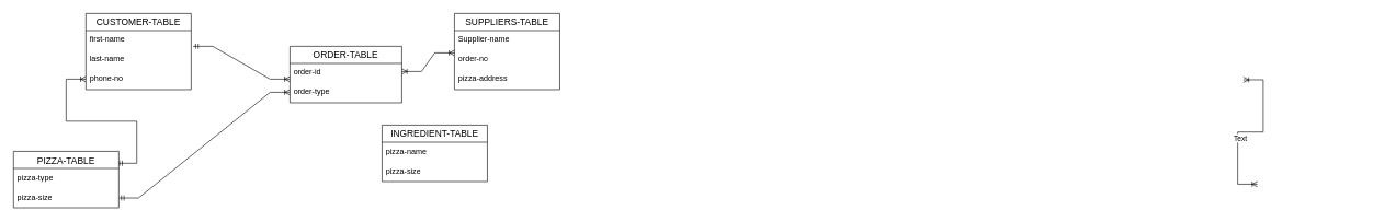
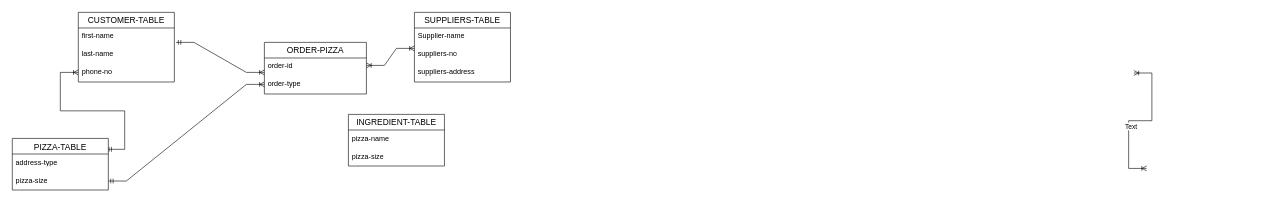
  <mxCell id="0" />
  <mxCell id="1" parent="0" />
- <mxCell id="2" value="ORDER-TABLE" style="swimlane;fontStyle=0;childLayout=stackLayout;horizontal=1;startSize=26;horizontalStack=0;resizeParent=1;resizeParentMax=0;resizeLast=0;collapsible=1;marginBottom=0;align=center;fontSize=14;" vertex="1" parent="1"><mxGeometry x="440" y="70" width="170" height="86" as="geometry" /></mxCell>
+ <mxCell id="2" value="ORDER-PIZZA" style="swimlane;fontStyle=0;childLayout=stackLayout;horizontal=1;startSize=26;horizontalStack=0;resizeParent=1;resizeParentMax=0;resizeLast=0;collapsible=1;marginBottom=0;align=center;fontSize=14;" vertex="1" parent="1"><mxGeometry x="440" y="70" width="170" height="86" as="geometry" /></mxCell>
  <mxCell id="3" value="order-id" style="text;strokeColor=none;fillColor=none;spacingLeft=4;spacingRight=4;overflow=hidden;rotatable=0;points=[[0,0.5],[1,0.5]];portConstraint=eastwest;fontSize=12;whiteSpace=wrap;html=1;" vertex="1" parent="2"><mxGeometry y="26" width="170" height="30" as="geometry" /></mxCell>
  <mxCell id="4" value="order-type" style="text;strokeColor=none;fillColor=none;spacingLeft=4;spacingRight=4;overflow=hidden;rotatable=0;points=[[0,0.5],[1,0.5]];portConstraint=eastwest;fontSize=12;whiteSpace=wrap;html=1;" vertex="1" parent="2"><mxGeometry y="56" width="170" height="30" as="geometry" /></mxCell>
  <mxCell id="5" value="SUPPLIERS-TABLE" style="swimlane;fontStyle=0;childLayout=stackLayout;horizontal=1;startSize=26;horizontalStack=0;resizeParent=1;resizeParentMax=0;resizeLast=0;collapsible=1;marginBottom=0;align=center;fontSize=14;" vertex="1" parent="1"><mxGeometry x="690" y="20" width="160" height="116" as="geometry" /></mxCell>
  <mxCell id="6" value="Supplier-name" style="text;strokeColor=none;fillColor=none;spacingLeft=4;spacingRight=4;overflow=hidden;rotatable=0;points=[[0,0.5],[1,0.5]];portConstraint=eastwest;fontSize=12;whiteSpace=wrap;html=1;" vertex="1" parent="5"><mxGeometry y="26" width="160" height="30" as="geometry" /></mxCell>
- <mxCell id="7" value="order-no" style="text;strokeColor=none;fillColor=none;spacingLeft=4;spacingRight=4;overflow=hidden;rotatable=0;points=[[0,0.5],[1,0.5]];portConstraint=eastwest;fontSize=12;whiteSpace=wrap;html=1;" vertex="1" parent="5"><mxGeometry y="56" width="160" height="30" as="geometry" /></mxCell>
- <mxCell id="8" value="pizza-address" style="text;strokeColor=none;fillColor=none;spacingLeft=4;spacingRight=4;overflow=hidden;rotatable=0;points=[[0,0.5],[1,0.5]];portConstraint=eastwest;fontSize=12;whiteSpace=wrap;html=1;" vertex="1" parent="5"><mxGeometry y="86" width="160" height="30" as="geometry" /></mxCell>
+ <mxCell id="7" value="suppliers-no" style="text;strokeColor=none;fillColor=none;spacingLeft=4;spacingRight=4;overflow=hidden;rotatable=0;points=[[0,0.5],[1,0.5]];portConstraint=eastwest;fontSize=12;whiteSpace=wrap;html=1;" vertex="1" parent="5"><mxGeometry y="56" width="160" height="30" as="geometry" /></mxCell>
+ <mxCell id="8" value="suppliers-address" style="text;strokeColor=none;fillColor=none;spacingLeft=4;spacingRight=4;overflow=hidden;rotatable=0;points=[[0,0.5],[1,0.5]];portConstraint=eastwest;fontSize=12;whiteSpace=wrap;html=1;" vertex="1" parent="5"><mxGeometry y="86" width="160" height="30" as="geometry" /></mxCell>
  <mxCell id="9" value="" style="edgeStyle=entityRelationEdgeStyle;fontSize=12;html=1;endArrow=ERoneToMany;startArrow=ERoneToMany;rounded=0;entryX=0.008;entryY=0.133;entryDx=0;entryDy=0;entryPerimeter=0;" edge="1" parent="1"><mxGeometry width="100" height="100" relative="1" as="geometry"><mxPoint x="1888.72" y="121" as="sourcePoint" /><mxPoint x="1910" y="279.99" as="targetPoint" /><Array as="points"><mxPoint x="1898.72" y="80" /><mxPoint x="1888.72" y="220" /><mxPoint x="2098.72" y="180" /></Array></mxGeometry></mxCell>
  <mxCell id="10" value="Text" style="edgeLabel;html=1;align=center;verticalAlign=middle;resizable=0;points=[];" vertex="1" connectable="0" parent="9"><mxGeometry x="0.216" y="3" relative="1" as="geometry"><mxPoint as="offset" /></mxGeometry></mxCell>
  <mxCell id="11" value="" style="edgeStyle=entityRelationEdgeStyle;fontSize=12;html=1;endArrow=ERoneToMany;startArrow=ERoneToMany;rounded=0;exitX=1.035;exitY=-0.222;exitDx=0;exitDy=0;exitPerimeter=0;" edge="1" parent="1"><mxGeometry width="100" height="100" relative="1" as="geometry"><mxPoint x="610" y="108.34" as="sourcePoint" /><mxPoint x="690" y="80" as="targetPoint" /><Array as="points"><mxPoint x="564.05" y="169" /></Array></mxGeometry></mxCell>
  <mxCell id="12" value="INGREDIENT-TABLE" style="swimlane;fontStyle=0;childLayout=stackLayout;horizontal=1;startSize=26;horizontalStack=0;resizeParent=1;resizeParentMax=0;resizeLast=0;collapsible=1;marginBottom=0;align=center;fontSize=14;" vertex="1" parent="1"><mxGeometry x="580" y="190" width="160" height="86" as="geometry" /></mxCell>
  <mxCell id="13" value="pizza-name" style="text;strokeColor=none;fillColor=none;spacingLeft=4;spacingRight=4;overflow=hidden;rotatable=0;points=[[0,0.5],[1,0.5]];portConstraint=eastwest;fontSize=12;whiteSpace=wrap;html=1;" vertex="1" parent="12"><mxGeometry y="26" width="160" height="30" as="geometry" /></mxCell>
  <mxCell id="14" value="pizza-size" style="text;strokeColor=none;fillColor=none;spacingLeft=4;spacingRight=4;overflow=hidden;rotatable=0;points=[[0,0.5],[1,0.5]];portConstraint=eastwest;fontSize=12;whiteSpace=wrap;html=1;" vertex="1" parent="12"><mxGeometry y="56" width="160" height="30" as="geometry" /></mxCell>
  <mxCell id="15" value="CUSTOMER-TABLE" style="swimlane;fontStyle=0;childLayout=stackLayout;horizontal=1;startSize=26;horizontalStack=0;resizeParent=1;resizeParentMax=0;resizeLast=0;collapsible=1;marginBottom=0;align=center;fontSize=14;" vertex="1" parent="1"><mxGeometry x="130" y="20" width="160" height="116" as="geometry" /></mxCell>
  <mxCell id="16" value="first-name" style="text;strokeColor=none;fillColor=none;spacingLeft=4;spacingRight=4;overflow=hidden;rotatable=0;points=[[0,0.5],[1,0.5]];portConstraint=eastwest;fontSize=12;whiteSpace=wrap;html=1;" vertex="1" parent="15"><mxGeometry y="26" width="160" height="30" as="geometry" /></mxCell>
  <mxCell id="17" value="last-name" style="text;strokeColor=none;fillColor=none;spacingLeft=4;spacingRight=4;overflow=hidden;rotatable=0;points=[[0,0.5],[1,0.5]];portConstraint=eastwest;fontSize=12;whiteSpace=wrap;html=1;" vertex="1" parent="15"><mxGeometry y="56" width="160" height="30" as="geometry" /></mxCell>
  <mxCell id="18" value="phone-no" style="text;strokeColor=none;fillColor=none;spacingLeft=4;spacingRight=4;overflow=hidden;rotatable=0;points=[[0,0.5],[1,0.5]];portConstraint=eastwest;fontSize=12;whiteSpace=wrap;html=1;" vertex="1" parent="15"><mxGeometry y="86" width="160" height="30" as="geometry" /></mxCell>
  <mxCell id="19" value="" style="edgeStyle=entityRelationEdgeStyle;fontSize=12;html=1;endArrow=ERoneToMany;startArrow=ERmandOne;rounded=0;exitX=1;exitY=0.25;exitDx=0;exitDy=0;entryX=0.642;entryY=0.911;entryDx=0;entryDy=0;entryPerimeter=0;" edge="1" parent="15"><mxGeometry width="100" height="100" relative="1" as="geometry"><mxPoint x="47.28" y="228.17" as="sourcePoint" /><mxPoint x="2.842e-14" y="100.0" as="targetPoint" /><Array as="points"><mxPoint x="207.28" y="166.67" /><mxPoint x="107.28" y="106.67" /></Array></mxGeometry></mxCell>
  <mxCell id="20" value="" style="edgeStyle=entityRelationEdgeStyle;fontSize=12;html=1;endArrow=ERoneToMany;startArrow=ERmandOne;rounded=0;exitX=1.017;exitY=-0.2;exitDx=0;exitDy=0;exitPerimeter=0;" edge="1" parent="1" source="17"><mxGeometry width="100" height="100" relative="1" as="geometry"><mxPoint x="460" y="240" as="sourcePoint" /><mxPoint x="440" y="120" as="targetPoint" /><Array as="points"><mxPoint x="450" y="190" /></Array></mxGeometry></mxCell>
  <mxCell id="21" value="" style="edgeStyle=entityRelationEdgeStyle;fontSize=12;html=1;endArrow=ERoneToMany;startArrow=ERmandOne;rounded=0;exitX=1;exitY=0.5;exitDx=0;exitDy=0;" edge="1" parent="1" source="24"><mxGeometry width="100" height="100" relative="1" as="geometry"><mxPoint x="510" y="269" as="sourcePoint" /><mxPoint x="440" y="140" as="targetPoint" /><Array as="points"><mxPoint x="590" y="199" /><mxPoint x="590" y="199" /><mxPoint x="590" y="209" /><mxPoint x="600" y="209" /></Array></mxGeometry></mxCell>
  <mxCell id="22" value="PIZZA-TABLE" style="swimlane;fontStyle=0;childLayout=stackLayout;horizontal=1;startSize=26;horizontalStack=0;resizeParent=1;resizeParentMax=0;resizeLast=0;collapsible=1;marginBottom=0;align=center;fontSize=14;" vertex="1" parent="1"><mxGeometry x="20" y="230" width="160" height="86" as="geometry" /></mxCell>
- <mxCell id="23" value="pizza-type" style="text;strokeColor=none;fillColor=none;spacingLeft=4;spacingRight=4;overflow=hidden;rotatable=0;points=[[0,0.5],[1,0.5]];portConstraint=eastwest;fontSize=12;whiteSpace=wrap;html=1;" vertex="1" parent="22"><mxGeometry y="26" width="160" height="30" as="geometry" /></mxCell>
+ <mxCell id="23" value="address-type" style="text;strokeColor=none;fillColor=none;spacingLeft=4;spacingRight=4;overflow=hidden;rotatable=0;points=[[0,0.5],[1,0.5]];portConstraint=eastwest;fontSize=12;whiteSpace=wrap;html=1;" vertex="1" parent="22"><mxGeometry y="26" width="160" height="30" as="geometry" /></mxCell>
  <mxCell id="24" value="pizza-size" style="text;strokeColor=none;fillColor=none;spacingLeft=4;spacingRight=4;overflow=hidden;rotatable=0;points=[[0,0.5],[1,0.5]];portConstraint=eastwest;fontSize=12;whiteSpace=wrap;html=1;" vertex="1" parent="22"><mxGeometry y="56" width="160" height="30" as="geometry" /></mxCell>
